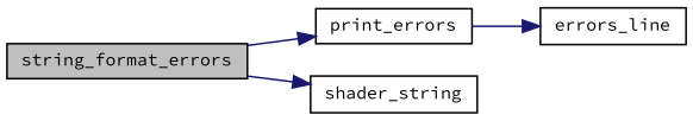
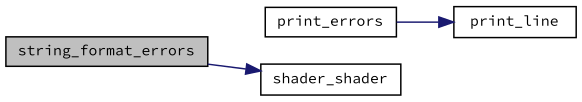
  digraph {
    fontname="Source Code Pro"
    rankdir=LR
    node [color=black fillcolor=white fontname="Source Code Pro" fontsize=10 shape=record style=filled]
    edge [color=midnightblue fontname="Source Code Pro" fontsize=10 labelfontname=Helvetica labelfontsize=10 style=solid]
    n1 [fillcolor=grey75 fontcolor=black height=0.2 label=string_format_errors width=0.4]
    n2 [height=0.2 label=print_errors width=0.4]
-   n3 [height=0.2 label=shader_string width=0.4]
-   n4 [height=0.2 label=errors_line width=0.4]
-   n1 -> n2
+   n3 [height=0.2 label=shader_shader width=0.4]
+   n4 [height=0.2 label=print_line width=0.4]
    n1 -> n3
    n2 -> n4
  }
